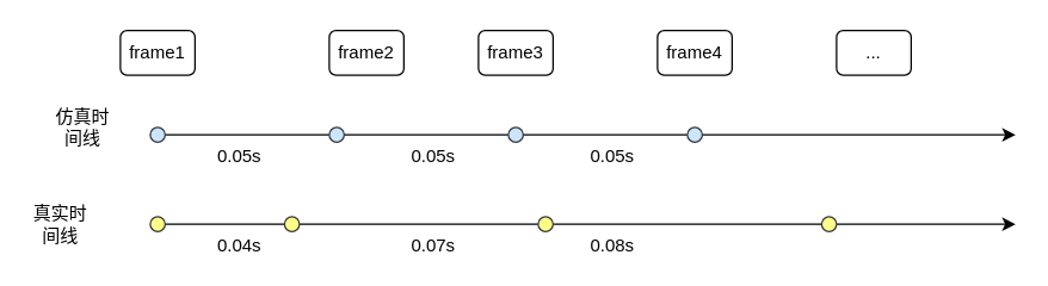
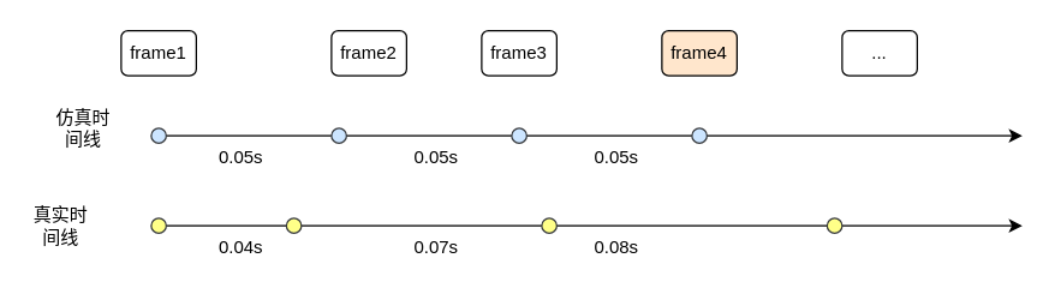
  <mxCell id="0" />
  <mxCell id="1" parent="0" />
  <mxCell id="2" value="" style="endArrow=none;html=1;" edge="1" parent="1" target="19"><mxGeometry width="50" height="50" relative="1" as="geometry"><mxPoint x="100" y="150" as="sourcePoint" /><mxPoint x="680" y="150" as="targetPoint" /></mxGeometry></mxCell>
  <mxCell id="3" value="frame1" style="rounded=1;whiteSpace=wrap;html=1;" vertex="1" parent="1"><mxGeometry x="80" y="20" width="50" height="30" as="geometry" /></mxCell>
  <mxCell id="4" value="frame2" style="rounded=1;whiteSpace=wrap;html=1;" vertex="1" parent="1"><mxGeometry x="220" y="20" width="50" height="30" as="geometry" /></mxCell>
  <mxCell id="5" value="frame3" style="rounded=1;whiteSpace=wrap;html=1;" vertex="1" parent="1"><mxGeometry x="320" y="20" width="50" height="30" as="geometry" /></mxCell>
- <mxCell id="6" value="frame4" style="rounded=1;whiteSpace=wrap;html=1;" vertex="1" parent="1"><mxGeometry x="440" y="20" width="50" height="30" as="geometry" /></mxCell>
+ <mxCell id="6" value="frame4" style="rounded=1;whiteSpace=wrap;html=1;fillColor=#ffe6cc;" vertex="1" parent="1"><mxGeometry x="440" y="20" width="50" height="30" as="geometry" /></mxCell>
  <mxCell id="7" value="..." style="rounded=1;whiteSpace=wrap;html=1;" vertex="1" parent="1"><mxGeometry x="560" y="20" width="50" height="30" as="geometry" /></mxCell>
  <mxCell id="8" value="仿真时间线" style="text;html=1;strokeColor=none;fillColor=none;align=center;verticalAlign=middle;whiteSpace=wrap;rounded=0;" vertex="1" parent="1"><mxGeometry x="35" y="75" width="40" height="20" as="geometry" /></mxCell>
  <mxCell id="9" value="" style="endArrow=classic;html=1;" edge="1" parent="1"><mxGeometry width="50" height="50" relative="1" as="geometry"><mxPoint x="100" y="90" as="sourcePoint" /><mxPoint x="680" y="90" as="targetPoint" /></mxGeometry></mxCell>
  <mxCell id="10" value="" style="ellipse;whiteSpace=wrap;html=1;aspect=fixed;fillColor=#cce5ff;strokeColor=#36393d;" vertex="1" parent="1"><mxGeometry x="100" y="85" width="10" height="10" as="geometry" /></mxCell>
  <mxCell id="11" value="" style="ellipse;whiteSpace=wrap;html=1;aspect=fixed;fillColor=#cce5ff;strokeColor=#36393d;" vertex="1" parent="1"><mxGeometry x="220" y="85" width="10" height="10" as="geometry" /></mxCell>
  <mxCell id="12" value="" style="ellipse;whiteSpace=wrap;html=1;aspect=fixed;fillColor=#cce5ff;strokeColor=#36393d;" vertex="1" parent="1"><mxGeometry x="340" y="85" width="10" height="10" as="geometry" /></mxCell>
  <mxCell id="13" value="" style="ellipse;whiteSpace=wrap;html=1;aspect=fixed;fillColor=#cce5ff;strokeColor=#36393d;" vertex="1" parent="1"><mxGeometry x="460" y="85" width="10" height="10" as="geometry" /></mxCell>
  <mxCell id="14" value="真实时间线" style="text;html=1;strokeColor=none;fillColor=none;align=center;verticalAlign=middle;whiteSpace=wrap;rounded=0;" vertex="1" parent="1"><mxGeometry x="20" y="140" width="40" height="20" as="geometry" /></mxCell>
  <mxCell id="15" value="" style="endArrow=classic;html=1;startArrow=none;" edge="1" parent="1" source="19"><mxGeometry width="50" height="50" relative="1" as="geometry"><mxPoint x="100" y="150" as="sourcePoint" /><mxPoint x="680" y="150" as="targetPoint" /></mxGeometry></mxCell>
  <mxCell id="16" value="" style="ellipse;whiteSpace=wrap;html=1;aspect=fixed;fillColor=#ffff88;strokeColor=#36393d;" vertex="1" parent="1"><mxGeometry x="100" y="145" width="10" height="10" as="geometry" /></mxCell>
  <mxCell id="17" value="" style="ellipse;whiteSpace=wrap;html=1;aspect=fixed;fillColor=#ffff88;strokeColor=#36393d;" vertex="1" parent="1"><mxGeometry x="190" y="145" width="10" height="10" as="geometry" /></mxCell>
  <mxCell id="18" value="" style="ellipse;whiteSpace=wrap;html=1;aspect=fixed;fillColor=#ffff88;strokeColor=#36393d;" vertex="1" parent="1"><mxGeometry x="360" y="145" width="10" height="10" as="geometry" /></mxCell>
  <mxCell id="19" value="" style="ellipse;whiteSpace=wrap;html=1;aspect=fixed;fillColor=#ffff88;strokeColor=#36393d;" vertex="1" parent="1"><mxGeometry x="550" y="145" width="10" height="10" as="geometry" /></mxCell>
  <mxCell id="20" value="0.05s" style="text;html=1;strokeColor=none;fillColor=none;align=center;verticalAlign=middle;whiteSpace=wrap;rounded=0;" vertex="1" parent="1"><mxGeometry x="150" y="100" width="20" height="10" as="geometry" /></mxCell>
  <mxCell id="21" value="0.05s" style="text;html=1;strokeColor=none;fillColor=none;align=center;verticalAlign=middle;whiteSpace=wrap;rounded=0;" vertex="1" parent="1"><mxGeometry x="280" y="100" width="20" height="10" as="geometry" /></mxCell>
  <mxCell id="22" value="0.05s" style="text;html=1;strokeColor=none;fillColor=none;align=center;verticalAlign=middle;whiteSpace=wrap;rounded=0;" vertex="1" parent="1"><mxGeometry x="400" y="100" width="20" height="10" as="geometry" /></mxCell>
  <mxCell id="23" value="0.04s" style="text;html=1;strokeColor=none;fillColor=none;align=center;verticalAlign=middle;whiteSpace=wrap;rounded=0;" vertex="1" parent="1"><mxGeometry x="150" y="160" width="20" height="10" as="geometry" /></mxCell>
  <mxCell id="24" value="0.07s" style="text;html=1;strokeColor=none;fillColor=none;align=center;verticalAlign=middle;whiteSpace=wrap;rounded=0;" vertex="1" parent="1"><mxGeometry x="280" y="160" width="20" height="10" as="geometry" /></mxCell>
  <mxCell id="25" value="0.08s" style="text;html=1;strokeColor=none;fillColor=none;align=center;verticalAlign=middle;whiteSpace=wrap;rounded=0;" vertex="1" parent="1"><mxGeometry x="400" y="160" width="20" height="10" as="geometry" /></mxCell>
